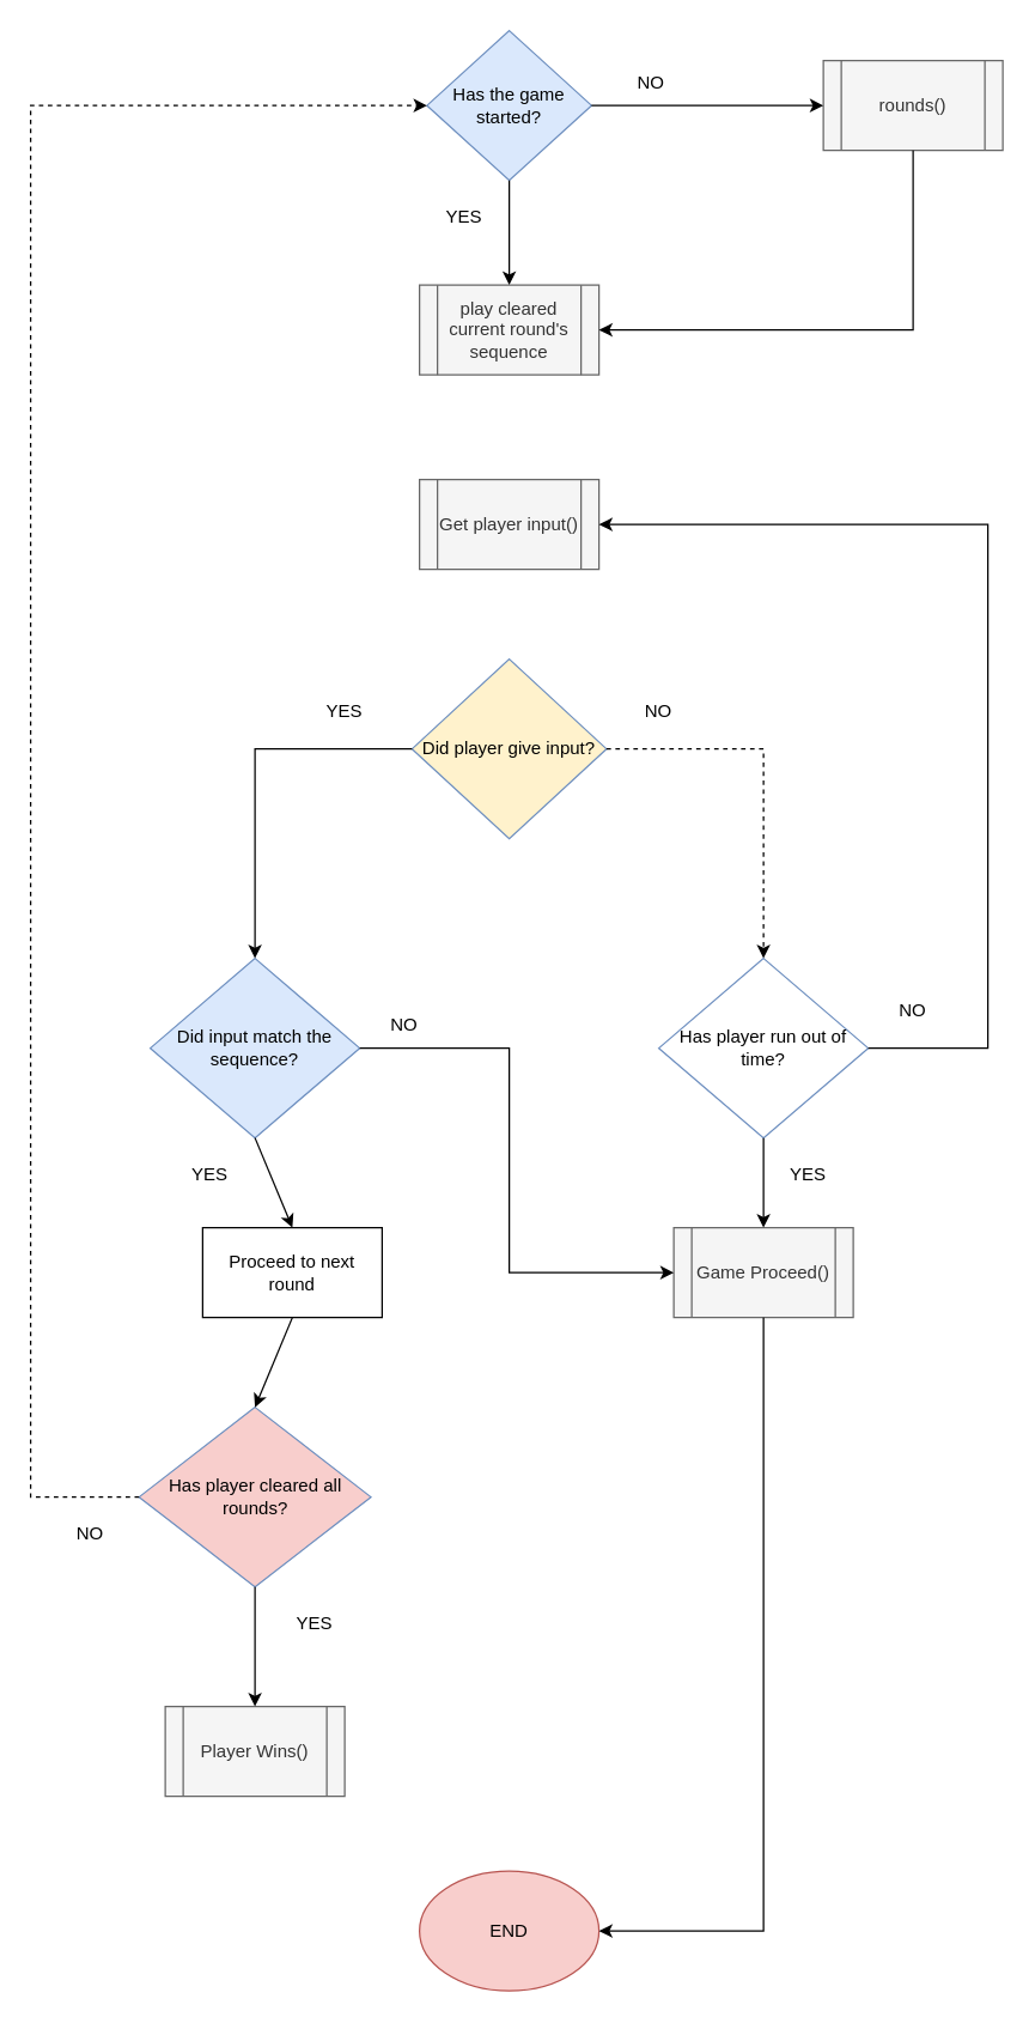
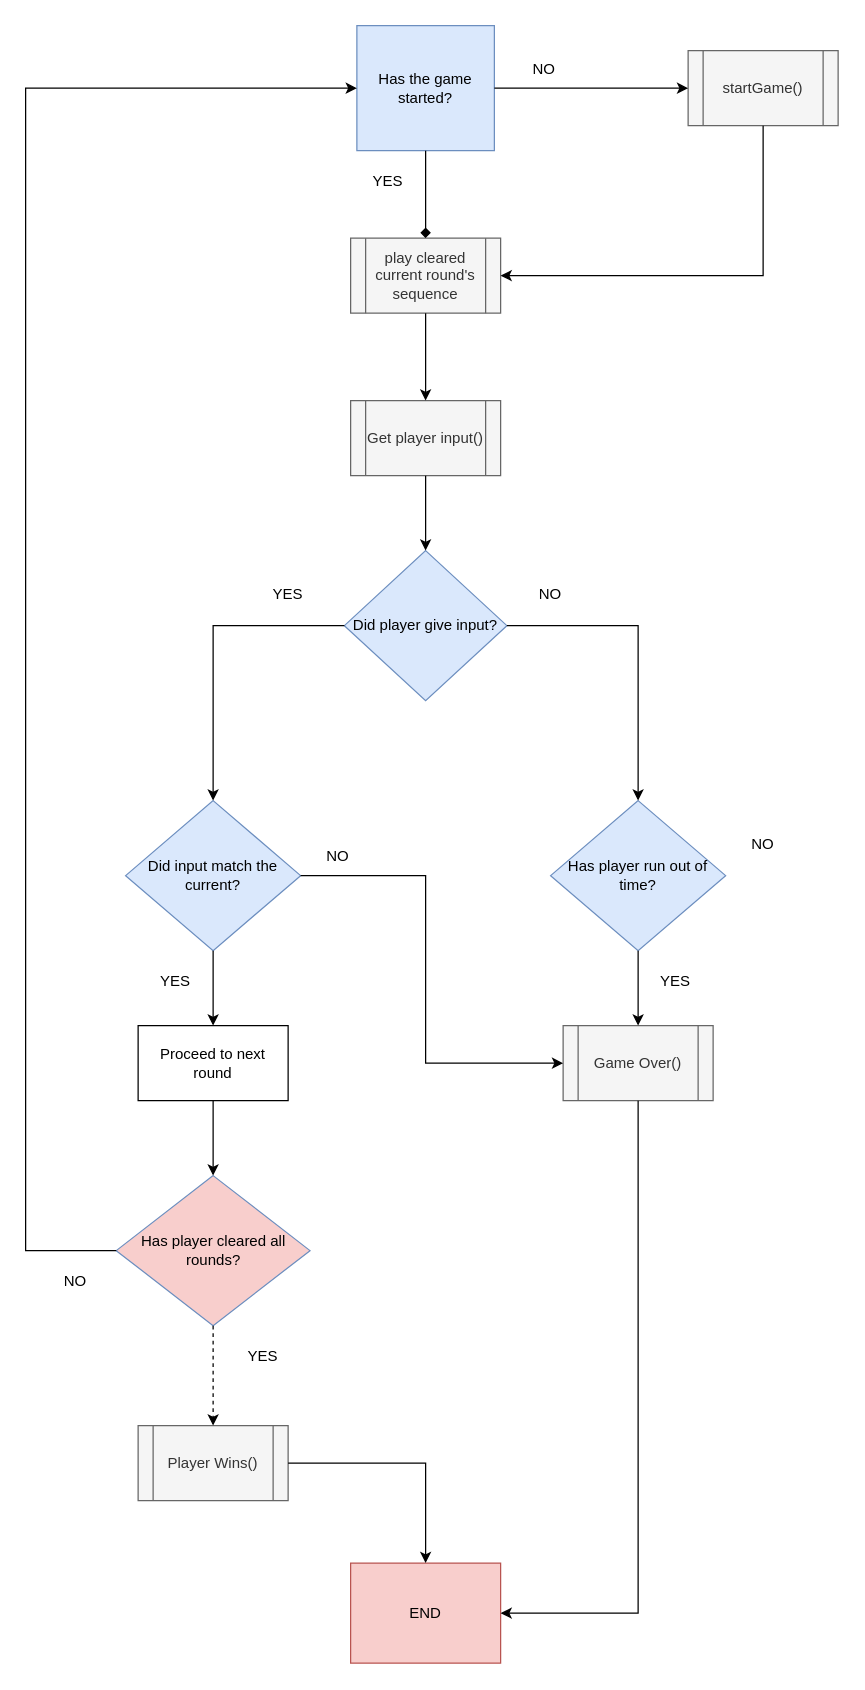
  <mxCell id="0" />
  <mxCell id="1" parent="0" />
- <mxCell id="2" value="Has the game started?" style="rhombus;whiteSpace=wrap;html=1;fillColor=#dae8fc;strokeColor=#6c8ebf;" vertex="1" parent="1"><mxGeometry x="285" y="20" width="110" height="100" as="geometry" /></mxCell>
- <mxCell id="3" value="rounds()" style="shape=process;whiteSpace=wrap;html=1;backgroundOutline=1;fillColor=#f5f5f5;fontColor=#333333;strokeColor=#666666;" vertex="1" parent="1"><mxGeometry x="550" y="40" width="120" height="60" as="geometry" /></mxCell>
+ <mxCell id="2" value="Has the game started?" style="whiteSpace=wrap;html=1;fillColor=#dae8fc;strokeColor=#6c8ebf;rounded=0;" vertex="1" parent="1"><mxGeometry x="285" y="20" width="110" height="100" as="geometry" /></mxCell>
+ <mxCell id="3" value="startGame()" style="shape=process;whiteSpace=wrap;html=1;backgroundOutline=1;fillColor=#f5f5f5;fontColor=#333333;strokeColor=#666666;" vertex="1" parent="1"><mxGeometry x="550" y="40" width="120" height="60" as="geometry" /></mxCell>
  <mxCell id="4" value="play cleared current round's sequence" style="shape=process;whiteSpace=wrap;html=1;backgroundOutline=1;fillColor=#f5f5f5;fontColor=#333333;strokeColor=#666666;" vertex="1" parent="1"><mxGeometry x="280" y="190" width="120" height="60" as="geometry" /></mxCell>
  <mxCell id="5" value="Get player input()" style="shape=process;whiteSpace=wrap;html=1;backgroundOutline=1;fillColor=#f5f5f5;fontColor=#333333;strokeColor=#666666;" vertex="1" parent="1"><mxGeometry x="280" y="320" width="120" height="60" as="geometry" /></mxCell>
- <mxCell id="6" value="Did player give input?" style="rhombus;whiteSpace=wrap;html=1;fillColor=#fff2cc;strokeColor=#6c8ebf;" vertex="1" parent="1"><mxGeometry x="275" y="440" width="130" height="120" as="geometry" /></mxCell>
- <mxCell id="7" value="Did input match the sequence?" style="rhombus;whiteSpace=wrap;html=1;fillColor=#dae8fc;strokeColor=#6c8ebf;" vertex="1" parent="1"><mxGeometry x="100" y="640" width="140" height="120" as="geometry" /></mxCell>
- <mxCell id="8" value="Has player run out of time?" style="rhombus;whiteSpace=wrap;html=1;fillColor=#ffffff;strokeColor=#6c8ebf;" vertex="1" parent="1"><mxGeometry x="440" y="640" width="140" height="120" as="geometry" /></mxCell>
- <mxCell id="9" value="Proceed to next round" style="rounded=0;whiteSpace=wrap;html=1;" vertex="1" parent="1"><mxGeometry x="135" y="820" width="120" height="60" as="geometry" /></mxCell>
- <mxCell id="10" value="Game Proceed()" style="shape=process;whiteSpace=wrap;html=1;backgroundOutline=1;fillColor=#f5f5f5;fontColor=#333333;strokeColor=#666666;" vertex="1" parent="1"><mxGeometry x="450" y="820" width="120" height="60" as="geometry" /></mxCell>
+ <mxCell id="6" value="Did player give input?" style="rhombus;whiteSpace=wrap;html=1;fillColor=#dae8fc;strokeColor=#6c8ebf;" vertex="1" parent="1"><mxGeometry x="275" y="440" width="130" height="120" as="geometry" /></mxCell>
+ <mxCell id="7" value="Did input match the current?" style="rhombus;whiteSpace=wrap;html=1;fillColor=#dae8fc;strokeColor=#6c8ebf;" vertex="1" parent="1"><mxGeometry x="100" y="640" width="140" height="120" as="geometry" /></mxCell>
+ <mxCell id="8" value="Has player run out of time?" style="rhombus;whiteSpace=wrap;html=1;fillColor=#dae8fc;strokeColor=#6c8ebf;" vertex="1" parent="1"><mxGeometry x="440" y="640" width="140" height="120" as="geometry" /></mxCell>
+ <mxCell id="9" value="Proceed to next round" style="rounded=0;whiteSpace=wrap;html=1;" vertex="1" parent="1"><mxGeometry x="110" y="820" width="120" height="60" as="geometry" /></mxCell>
+ <mxCell id="10" value="Game Over()" style="shape=process;whiteSpace=wrap;html=1;backgroundOutline=1;fillColor=#f5f5f5;fontColor=#333333;strokeColor=#666666;" vertex="1" parent="1"><mxGeometry x="450" y="820" width="120" height="60" as="geometry" /></mxCell>
  <mxCell id="11" value="Has player cleared all rounds?" style="rhombus;whiteSpace=wrap;html=1;fillColor=#f8cecc;strokeColor=#6c8ebf;" vertex="1" parent="1"><mxGeometry x="92.5" y="940" width="155" height="120" as="geometry" /></mxCell>
  <mxCell id="12" value="Player Wins()" style="shape=process;whiteSpace=wrap;html=1;backgroundOutline=1;fillColor=#f5f5f5;fontColor=#333333;strokeColor=#666666;" vertex="1" parent="1"><mxGeometry x="110" y="1140" width="120" height="60" as="geometry" /></mxCell>
- <mxCell id="13" value="END" style="ellipse;whiteSpace=wrap;html=1;fillColor=#f8cecc;strokeColor=#b85450;gradientColor=none;" vertex="1" parent="1"><mxGeometry x="280" y="1250" width="120" height="80" as="geometry" /></mxCell>
+ <mxCell id="13" value="END" style="whiteSpace=wrap;html=1;fillColor=#f8cecc;strokeColor=#b85450;gradientColor=none;rounded=0;" vertex="1" parent="1"><mxGeometry x="280" y="1250" width="120" height="80" as="geometry" /></mxCell>
  <mxCell id="14" value="" style="endArrow=classic;html=1;rounded=0;exitX=1;exitY=0.5;exitDx=0;exitDy=0;" edge="1" parent="1" source="2" target="3"><mxGeometry width="50" height="50" relative="1" as="geometry"><mxPoint x="400" y="70" as="sourcePoint" /><mxPoint x="390" y="40" as="targetPoint" /></mxGeometry></mxCell>
- <mxCell id="15" value="" style="endArrow=classic;html=1;rounded=0;exitX=0.5;exitY=1;exitDx=0;exitDy=0;entryX=0.5;entryY=0;entryDx=0;entryDy=0;" edge="1" parent="1" source="2" target="4"><mxGeometry width="50" height="50" relative="1" as="geometry"><mxPoint x="340" y="180" as="sourcePoint" /><mxPoint x="390" y="130" as="targetPoint" /></mxGeometry></mxCell>
+ <mxCell id="15" value="" style="endArrow=diamond;html=1;rounded=0;exitX=0.5;exitY=1;exitDx=0;exitDy=0;entryX=0.5;entryY=0;entryDx=0;entryDy=0;" edge="1" parent="1" source="2" target="4"><mxGeometry width="50" height="50" relative="1" as="geometry"><mxPoint x="340" y="180" as="sourcePoint" /><mxPoint x="390" y="130" as="targetPoint" /></mxGeometry></mxCell>
  <mxCell id="16" value="" style="endArrow=classic;html=1;rounded=0;exitX=0.5;exitY=1;exitDx=0;exitDy=0;" edge="1" parent="1" source="3"><mxGeometry width="50" height="50" relative="1" as="geometry"><mxPoint x="340" y="180" as="sourcePoint" /><mxPoint x="400" y="220" as="targetPoint" /><Array as="points"><mxPoint x="610" y="220" /></Array></mxGeometry></mxCell>
+ <mxCell id="17" value="" style="endArrow=classic;html=1;rounded=0;exitX=0.5;exitY=1;exitDx=0;exitDy=0;entryX=0.5;entryY=0;entryDx=0;entryDy=0;" edge="1" parent="1" source="4" target="5"><mxGeometry width="50" height="50" relative="1" as="geometry"><mxPoint x="340" y="360" as="sourcePoint" /><mxPoint x="390" y="310" as="targetPoint" /></mxGeometry></mxCell>
  <mxCell id="18" value="" style="endArrow=classic;html=1;rounded=0;exitX=0.5;exitY=1;exitDx=0;exitDy=0;" edge="1" parent="1" source="8" target="10"><mxGeometry width="50" height="50" relative="1" as="geometry"><mxPoint x="340" y="360" as="sourcePoint" /><mxPoint x="390" y="310" as="targetPoint" /></mxGeometry></mxCell>
  <mxCell id="19" value="" style="endArrow=classic;html=1;rounded=0;exitX=0.5;exitY=1;exitDx=0;exitDy=0;entryX=0.5;entryY=0;entryDx=0;entryDy=0;" edge="1" parent="1" source="7" target="9"><mxGeometry width="50" height="50" relative="1" as="geometry"><mxPoint x="340" y="360" as="sourcePoint" /><mxPoint x="390" y="310" as="targetPoint" /></mxGeometry></mxCell>
  <mxCell id="20" value="" style="endArrow=classic;html=1;rounded=0;exitX=0;exitY=0.5;exitDx=0;exitDy=0;entryX=0.5;entryY=0;entryDx=0;entryDy=0;" edge="1" parent="1" source="6" target="7"><mxGeometry width="50" height="50" relative="1" as="geometry"><mxPoint x="340" y="360" as="sourcePoint" /><mxPoint x="390" y="310" as="targetPoint" /><Array as="points"><mxPoint x="170" y="500" /></Array></mxGeometry></mxCell>
- <mxCell id="21" value="" style="endArrow=classic;html=1;rounded=0;exitX=1;exitY=0.5;exitDx=0;exitDy=0;entryX=0.5;entryY=0;entryDx=0;entryDy=0;dashed=1;" edge="1" parent="1" source="6" target="8"><mxGeometry width="50" height="50" relative="1" as="geometry"><mxPoint x="340" y="360" as="sourcePoint" /><mxPoint x="390" y="310" as="targetPoint" /><Array as="points"><mxPoint x="510" y="500" /></Array></mxGeometry></mxCell>
+ <mxCell id="21" value="" style="endArrow=classic;html=1;rounded=0;exitX=1;exitY=0.5;exitDx=0;exitDy=0;entryX=0.5;entryY=0;entryDx=0;entryDy=0;" edge="1" parent="1" source="6" target="8"><mxGeometry width="50" height="50" relative="1" as="geometry"><mxPoint x="340" y="360" as="sourcePoint" /><mxPoint x="390" y="310" as="targetPoint" /><Array as="points"><mxPoint x="510" y="500" /></Array></mxGeometry></mxCell>
+ <mxCell id="22" value="" style="endArrow=classic;html=1;rounded=0;exitX=0.5;exitY=1;exitDx=0;exitDy=0;" edge="1" parent="1" source="5" target="6"><mxGeometry width="50" height="50" relative="1" as="geometry"><mxPoint x="340" y="360" as="sourcePoint" /><mxPoint x="390" y="310" as="targetPoint" /></mxGeometry></mxCell>
  <mxCell id="23" value="" style="endArrow=classic;html=1;rounded=0;exitX=0.5;exitY=1;exitDx=0;exitDy=0;entryX=0.5;entryY=0;entryDx=0;entryDy=0;" edge="1" parent="1" source="9" target="11"><mxGeometry width="50" height="50" relative="1" as="geometry"><mxPoint x="340" y="910" as="sourcePoint" /><mxPoint x="390" y="860" as="targetPoint" /></mxGeometry></mxCell>
  <mxCell id="24" value="" style="endArrow=classic;html=1;rounded=0;exitX=1;exitY=0.5;exitDx=0;exitDy=0;entryX=0;entryY=0.5;entryDx=0;entryDy=0;" edge="1" parent="1" source="7" target="10"><mxGeometry width="50" height="50" relative="1" as="geometry"><mxPoint x="340" y="1000" as="sourcePoint" /><mxPoint x="390" y="950" as="targetPoint" /><Array as="points"><mxPoint x="340" y="700" /><mxPoint x="340" y="850" /></Array></mxGeometry></mxCell>
- <mxCell id="25" value="" style="endArrow=classic;html=1;rounded=0;exitX=0.5;exitY=1;exitDx=0;exitDy=0;entryX=0.5;entryY=0;entryDx=0;entryDy=0;" edge="1" parent="1" source="11" target="12"><mxGeometry width="50" height="50" relative="1" as="geometry"><mxPoint x="340" y="1160" as="sourcePoint" /><mxPoint x="390" y="1110" as="targetPoint" /></mxGeometry></mxCell>
+ <mxCell id="25" value="" style="endArrow=classic;html=1;rounded=0;exitX=0.5;exitY=1;exitDx=0;exitDy=0;entryX=0.5;entryY=0;entryDx=0;entryDy=0;dashed=1;" edge="1" parent="1" source="11" target="12"><mxGeometry width="50" height="50" relative="1" as="geometry"><mxPoint x="340" y="1160" as="sourcePoint" /><mxPoint x="390" y="1110" as="targetPoint" /></mxGeometry></mxCell>
+ <mxCell id="26" value="" style="endArrow=classic;html=1;rounded=0;exitX=1;exitY=0.5;exitDx=0;exitDy=0;entryX=0.5;entryY=0;entryDx=0;entryDy=0;" edge="1" parent="1" source="12" target="13"><mxGeometry width="50" height="50" relative="1" as="geometry"><mxPoint x="340" y="1160" as="sourcePoint" /><mxPoint x="390" y="1110" as="targetPoint" /><Array as="points"><mxPoint x="340" y="1170" /></Array></mxGeometry></mxCell>
  <mxCell id="27" value="" style="endArrow=classic;html=1;rounded=0;exitX=0.5;exitY=1;exitDx=0;exitDy=0;entryX=1;entryY=0.5;entryDx=0;entryDy=0;" edge="1" parent="1" source="10" target="13"><mxGeometry width="50" height="50" relative="1" as="geometry"><mxPoint x="340" y="1160" as="sourcePoint" /><mxPoint x="390" y="1110" as="targetPoint" /><Array as="points"><mxPoint x="510" y="1290" /></Array></mxGeometry></mxCell>
- <mxCell id="28" value="" style="endArrow=classic;html=1;rounded=0;entryX=0;entryY=0.5;entryDx=0;entryDy=0;exitX=0;exitY=0.5;exitDx=0;exitDy=0;dashed=1;" edge="1" parent="1" source="11" target="2"><mxGeometry width="50" height="50" relative="1" as="geometry"><mxPoint x="90" y="1000" as="sourcePoint" /><mxPoint x="30" y="670" as="targetPoint" /><Array as="points"><mxPoint x="20" y="1000" /><mxPoint x="20" y="70" /></Array></mxGeometry></mxCell>
+ <mxCell id="28" value="" style="endArrow=classic;html=1;rounded=0;entryX=0;entryY=0.5;entryDx=0;entryDy=0;exitX=0;exitY=0.5;exitDx=0;exitDy=0;" edge="1" parent="1" source="11" target="2"><mxGeometry width="50" height="50" relative="1" as="geometry"><mxPoint x="90" y="1000" as="sourcePoint" /><mxPoint x="30" y="670" as="targetPoint" /><Array as="points"><mxPoint x="20" y="1000" /><mxPoint x="20" y="70" /></Array></mxGeometry></mxCell>
  <mxCell id="29" value="NO" style="text;html=1;strokeColor=none;fillColor=none;align=center;verticalAlign=middle;whiteSpace=wrap;rounded=0;" vertex="1" parent="1"><mxGeometry x="405" y="40" width="60" height="30" as="geometry" /></mxCell>
  <mxCell id="30" value="YES" style="text;html=1;strokeColor=none;fillColor=none;align=center;verticalAlign=middle;whiteSpace=wrap;rounded=0;" vertex="1" parent="1"><mxGeometry x="280" y="130" width="60" height="30" as="geometry" /></mxCell>
  <mxCell id="31" value="NO" style="text;html=1;strokeColor=none;fillColor=none;align=center;verticalAlign=middle;whiteSpace=wrap;rounded=0;" vertex="1" parent="1"><mxGeometry x="410" y="460" width="60" height="30" as="geometry" /></mxCell>
  <mxCell id="32" value="YES" style="text;html=1;strokeColor=none;fillColor=none;align=center;verticalAlign=middle;whiteSpace=wrap;rounded=0;" vertex="1" parent="1"><mxGeometry x="200" y="460" width="60" height="30" as="geometry" /></mxCell>
  <mxCell id="33" value="NO" style="text;html=1;strokeColor=none;fillColor=none;align=center;verticalAlign=middle;whiteSpace=wrap;rounded=0;" vertex="1" parent="1"><mxGeometry x="240" y="670" width="60" height="30" as="geometry" /></mxCell>
  <mxCell id="34" value="YES" style="text;html=1;strokeColor=none;fillColor=none;align=center;verticalAlign=middle;whiteSpace=wrap;rounded=0;" vertex="1" parent="1"><mxGeometry x="110" y="770" width="60" height="30" as="geometry" /></mxCell>
  <mxCell id="35" value="YES" style="text;html=1;strokeColor=none;fillColor=none;align=center;verticalAlign=middle;whiteSpace=wrap;rounded=0;" vertex="1" parent="1"><mxGeometry x="510" y="770" width="60" height="30" as="geometry" /></mxCell>
- <mxCell id="36" value="" style="endArrow=classic;html=1;rounded=0;exitX=1;exitY=0.5;exitDx=0;exitDy=0;entryX=1;entryY=0.5;entryDx=0;entryDy=0;" edge="1" parent="1" source="8" target="5"><mxGeometry width="50" height="50" relative="1" as="geometry"><mxPoint x="280" y="650" as="sourcePoint" /><mxPoint x="660" y="530" as="targetPoint" /><Array as="points"><mxPoint x="660" y="700" /><mxPoint x="660" y="350" /></Array></mxGeometry></mxCell>
  <mxCell id="37" value="NO" style="text;html=1;strokeColor=none;fillColor=none;align=center;verticalAlign=middle;whiteSpace=wrap;rounded=0;" vertex="1" parent="1"><mxGeometry x="580" y="660" width="60" height="30" as="geometry" /></mxCell>
  <mxCell id="38" value="YES" style="text;html=1;strokeColor=none;fillColor=none;align=center;verticalAlign=middle;whiteSpace=wrap;rounded=0;" vertex="1" parent="1"><mxGeometry x="180" y="1070" width="60" height="30" as="geometry" /></mxCell>
  <mxCell id="39" value="NO" style="text;html=1;strokeColor=none;fillColor=none;align=center;verticalAlign=middle;whiteSpace=wrap;rounded=0;" vertex="1" parent="1"><mxGeometry x="30" y="1010" width="60" height="30" as="geometry" /></mxCell>
